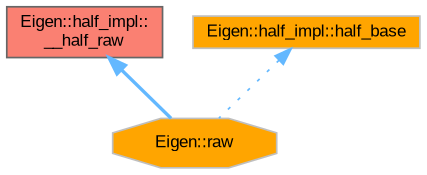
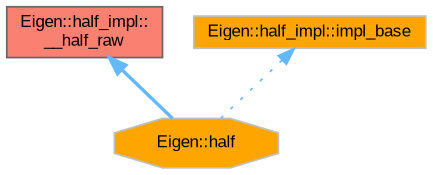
  digraph {
    fontname="Liberation Sans"
    node [color=grey75 fillcolor=orange fontname="Liberation Sans" fontsize=10 shape=box style=filled]
    edge [color=steelblue1 dir=back fontname="Liberation Sans" fontsize=10 labelfontname=Helvetica labelfontsize=10]
    n1 [color=gray40 fillcolor=salmon fontcolor=black height=0.2 label="Eigen::half_impl::\l__half_raw" width=0.4]
-   n2 [height=0.2 label="Eigen::raw" shape=octagon width=0.4]
-   n3 [height=0.2 label="Eigen::half_impl::half_base" width=0.4]
+   n2 [height=0.2 label="Eigen::half" shape=octagon width=0.4]
+   n3 [height=0.2 label="Eigen::half_impl::impl_base" width=0.4]
    n1 -> n2 [style=bold]
    n3 -> n2 [style=dotted]
  }
